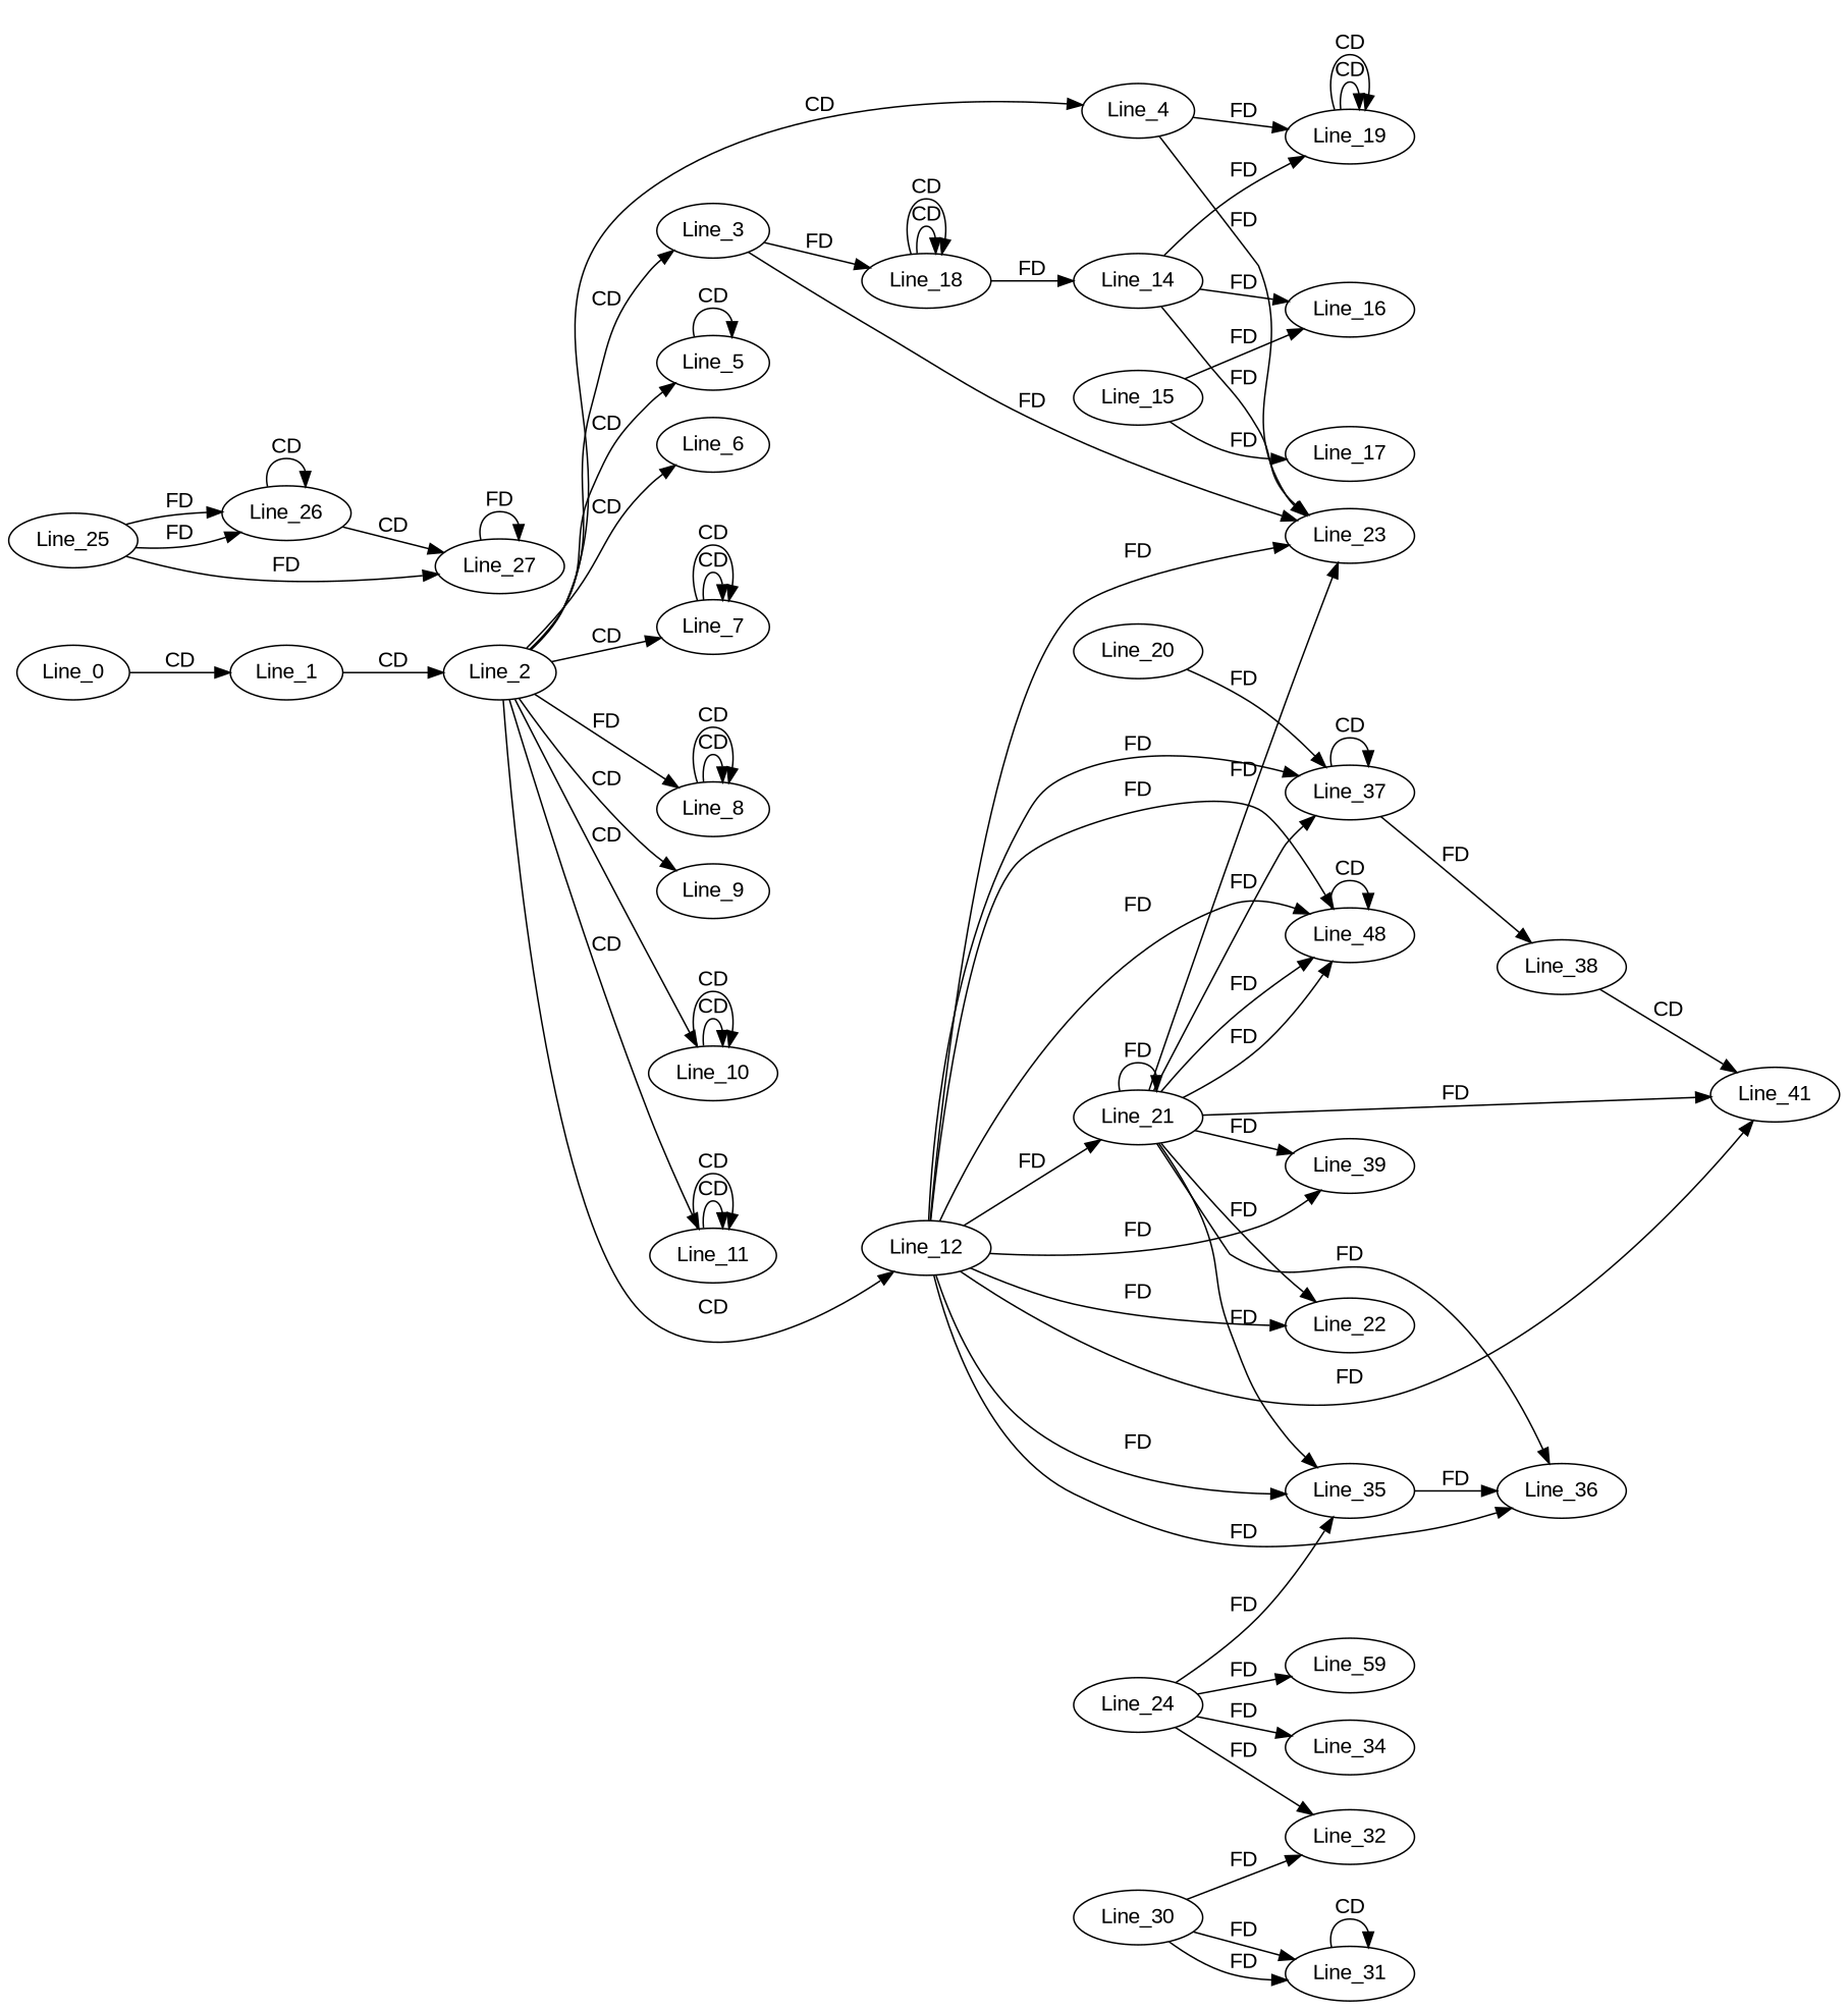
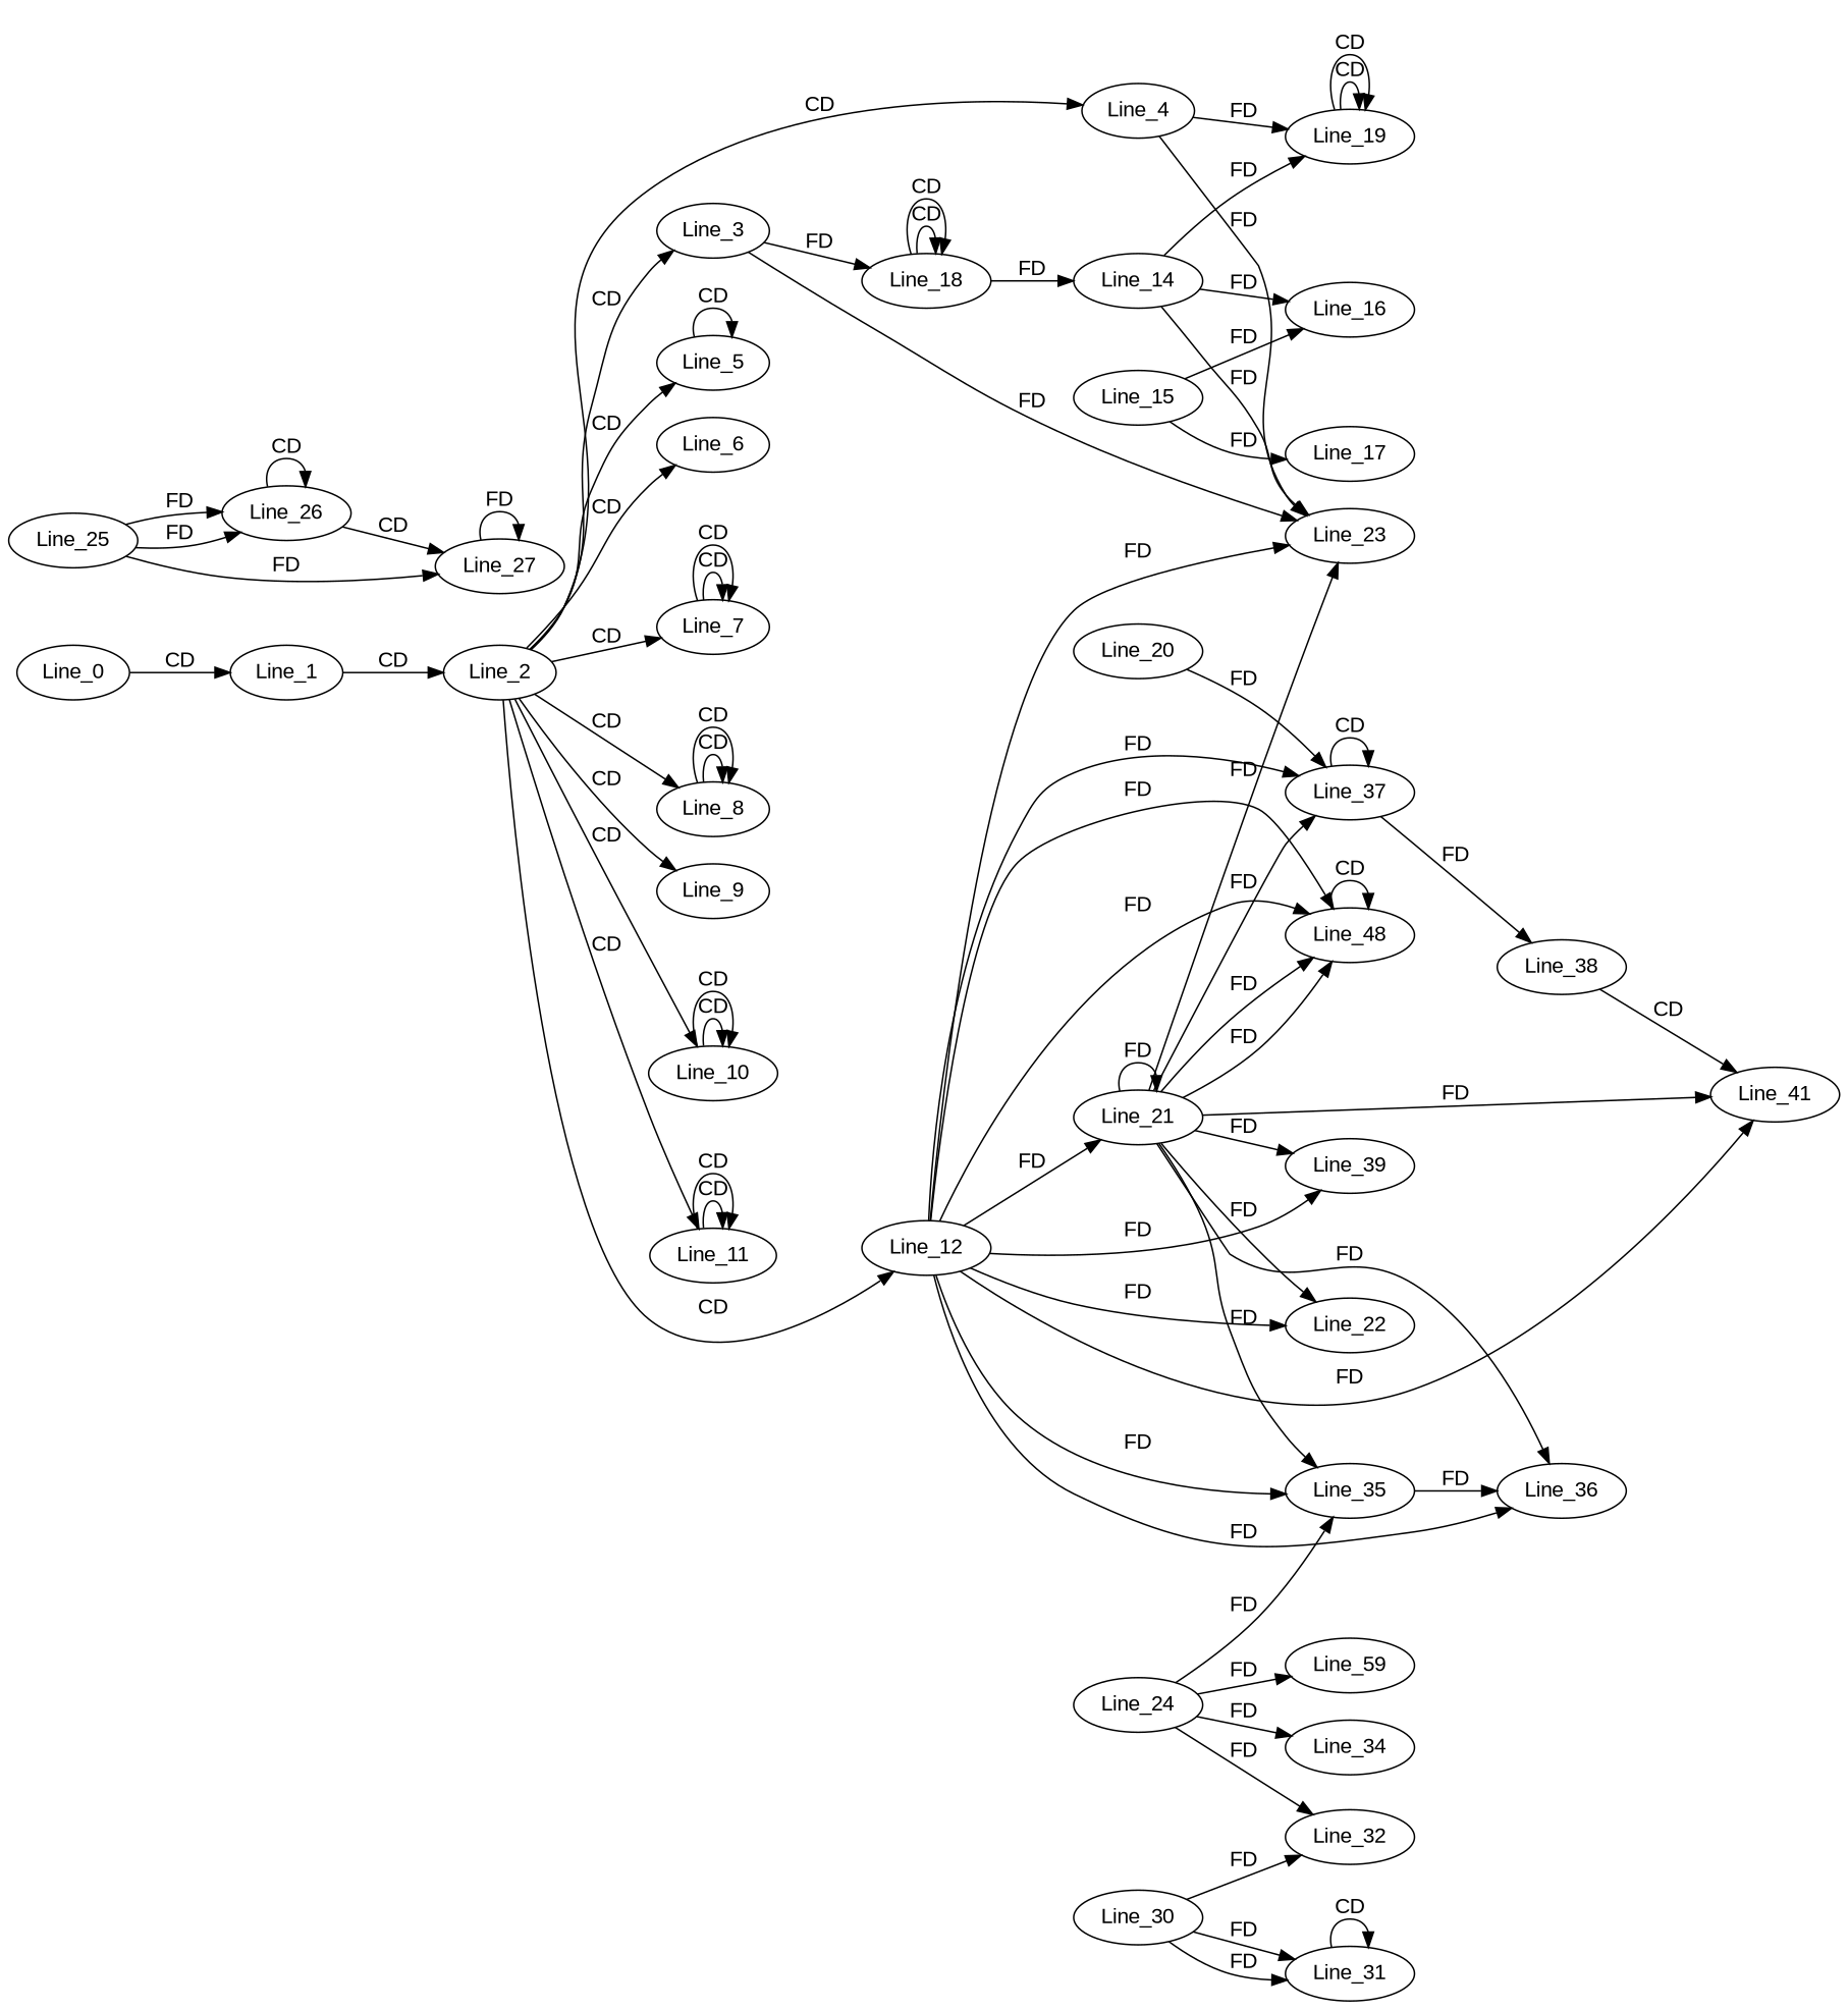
  digraph {
    fontname="Liberation Sans"
    rankdir=LR
    node [fontname="Liberation Sans"]
    edge [fontname="Liberation Sans"]
    Line_0
    Line_1
    Line_2
    Line_3
    Line_4
    Line_5
    Line_6
    Line_7
    Line_8
    Line_9
    Line_10
    Line_11
    Line_12
    Line_18
    Line_23
    Line_19
    Line_21
    Line_22
    Line_35
    Line_36
    Line_37
    Line_39
    Line_41
    Line_48
    Line_14
    Line_38
    Line_16
    Line_15
    Line_17
    Line_25
    Line_26
    Line_27
    Line_24
    n34 [label=Line_59]
    Line_32
    Line_34
    Line_30
    Line_31
    Line_20
    Line_0 -> Line_1 [label=CD]
    Line_1 -> Line_2 [label=CD]
    Line_2 -> Line_3 [label=CD]
    Line_2 -> Line_4 [label=CD]
    Line_2 -> Line_5 [label=CD]
    Line_2 -> Line_6 [label=CD]
    Line_2 -> Line_7 [label=CD]
-   Line_2 -> Line_8 [label=FD]
+   Line_2 -> Line_8 [label=CD]
    Line_2 -> Line_9 [label=CD]
    Line_2 -> Line_10 [label=CD]
    Line_2 -> Line_11 [label=CD]
    Line_2 -> Line_12 [label=CD]
    Line_3 -> Line_18 [label=FD]
    Line_3 -> Line_23 [label=FD]
    Line_4 -> Line_23 [label=FD]
    Line_4 -> Line_19 [label=FD]
    Line_5 -> Line_5 [label=CD]
    Line_7 -> Line_7 [label=CD]
    Line_7 -> Line_7 [label=CD]
    Line_8 -> Line_8 [label=CD]
    Line_8 -> Line_8 [label=CD]
    Line_10 -> Line_10 [label=CD]
    Line_10 -> Line_10 [label=CD]
    Line_11 -> Line_11 [label=CD]
    Line_11 -> Line_11 [label=CD]
    Line_12 -> Line_23 [label=FD]
    Line_12 -> Line_21 [label=FD]
    Line_12 -> Line_22 [label=FD]
    Line_12 -> Line_35 [label=FD]
    Line_12 -> Line_36 [label=FD]
    Line_12 -> Line_37 [label=FD]
    Line_12 -> Line_39 [label=FD]
    Line_12 -> Line_41 [label=FD]
    Line_12 -> Line_48 [label=FD]
    Line_12 -> Line_48 [label=FD]
    Line_18 -> Line_18 [label=CD]
    Line_18 -> Line_18 [label=CD]
    Line_18 -> Line_14 [label=FD]
    Line_19 -> Line_19 [label=CD]
    Line_19 -> Line_19 [label=CD]
    Line_21 -> Line_23 [label=FD]
    Line_21 -> Line_21 [label=FD]
    Line_21 -> Line_22 [label=FD]
    Line_21 -> Line_35 [label=FD]
    Line_21 -> Line_36 [label=FD]
    Line_21 -> Line_37 [label=FD]
    Line_21 -> Line_39 [label=FD]
    Line_21 -> Line_41 [label=FD]
    Line_21 -> Line_48 [label=FD]
    Line_21 -> Line_48 [label=FD]
    Line_35 -> Line_36 [label=FD]
    Line_37 -> Line_37 [label=CD]
    Line_37 -> Line_38 [label=FD]
    Line_48 -> Line_48 [label=CD]
    Line_14 -> Line_23 [label=FD]
    Line_14 -> Line_19 [label=FD]
    Line_14 -> Line_16 [label=FD]
    Line_38 -> Line_41 [label=CD]
    Line_15 -> Line_16 [label=FD]
    Line_15 -> Line_17 [label=FD]
    Line_25 -> Line_26 [label=FD]
    Line_25 -> Line_26 [label=FD]
    Line_25 -> Line_27 [label=FD]
    Line_26 -> Line_26 [label=CD]
    Line_26 -> Line_27 [label=CD]
    Line_27 -> Line_27 [label=FD]
    Line_24 -> Line_35 [label=FD]
    Line_24 -> n34 [label=FD]
    Line_24 -> Line_32 [label=FD]
    Line_24 -> Line_34 [label=FD]
    Line_30 -> Line_32 [label=FD]
    Line_30 -> Line_31 [label=FD]
    Line_30 -> Line_31 [label=FD]
    Line_31 -> Line_31 [label=CD]
    Line_20 -> Line_37 [label=FD]
  }
